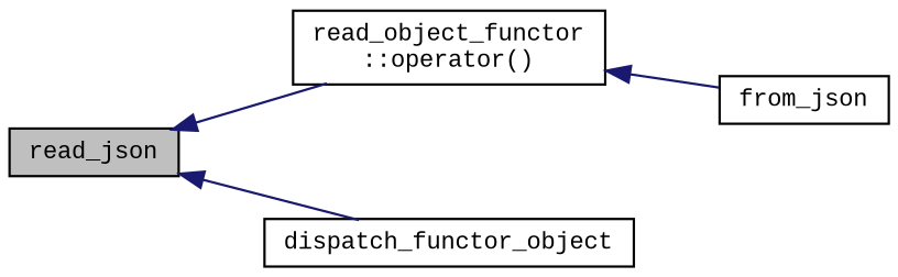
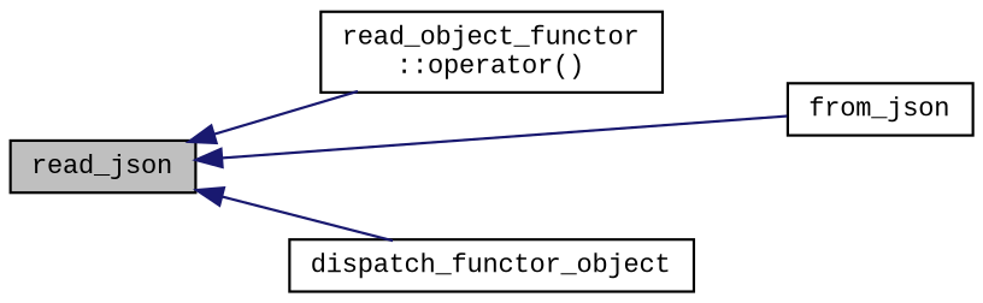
  digraph {
    fontname="Liberation Mono"
    rankdir=LR
    node [color=black fillcolor=white fontname="Liberation Mono" fontsize=10 shape=record style=filled]
    edge [color=midnightblue dir=back fontname="Liberation Mono" fontsize=10 labelfontname=Helvetica labelfontsize=10 style=solid]
    n1 [fillcolor=grey75 fontcolor=black height=0.2 label=read_json width=0.4]
    n2 [height=0.2 label="read_object_functor\l::operator()" width=0.4]
    n3 [height=0.2 label=from_json width=0.4]
    n4 [height=0.2 label=dispatch_functor_object width=0.4]
    n1 -> n2
-   n2 -> n3
+   n1 -> n3
    n1 -> n4
  }
